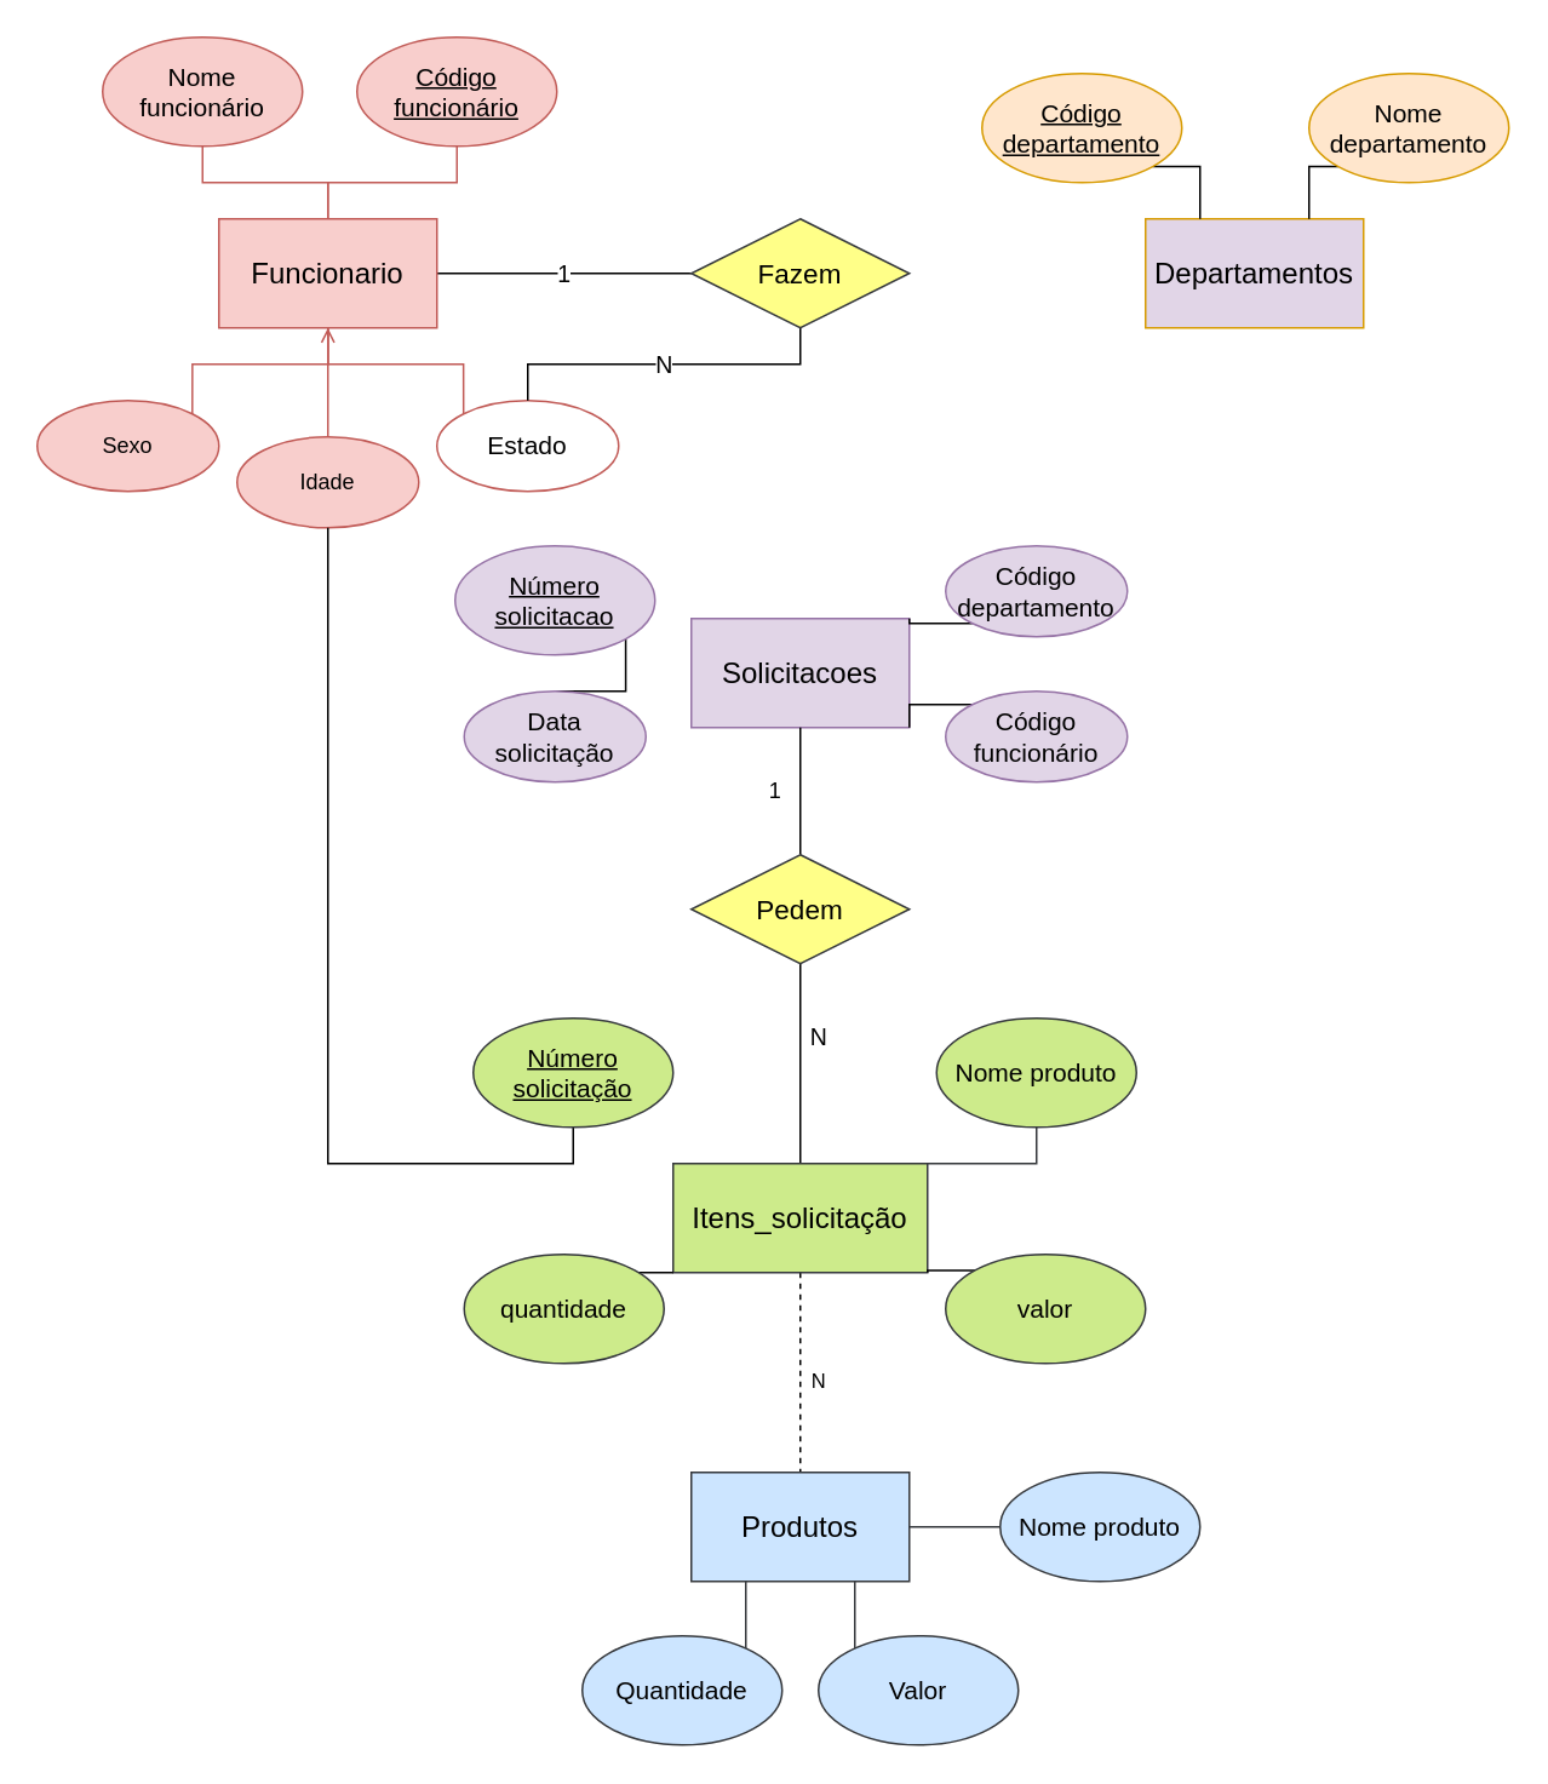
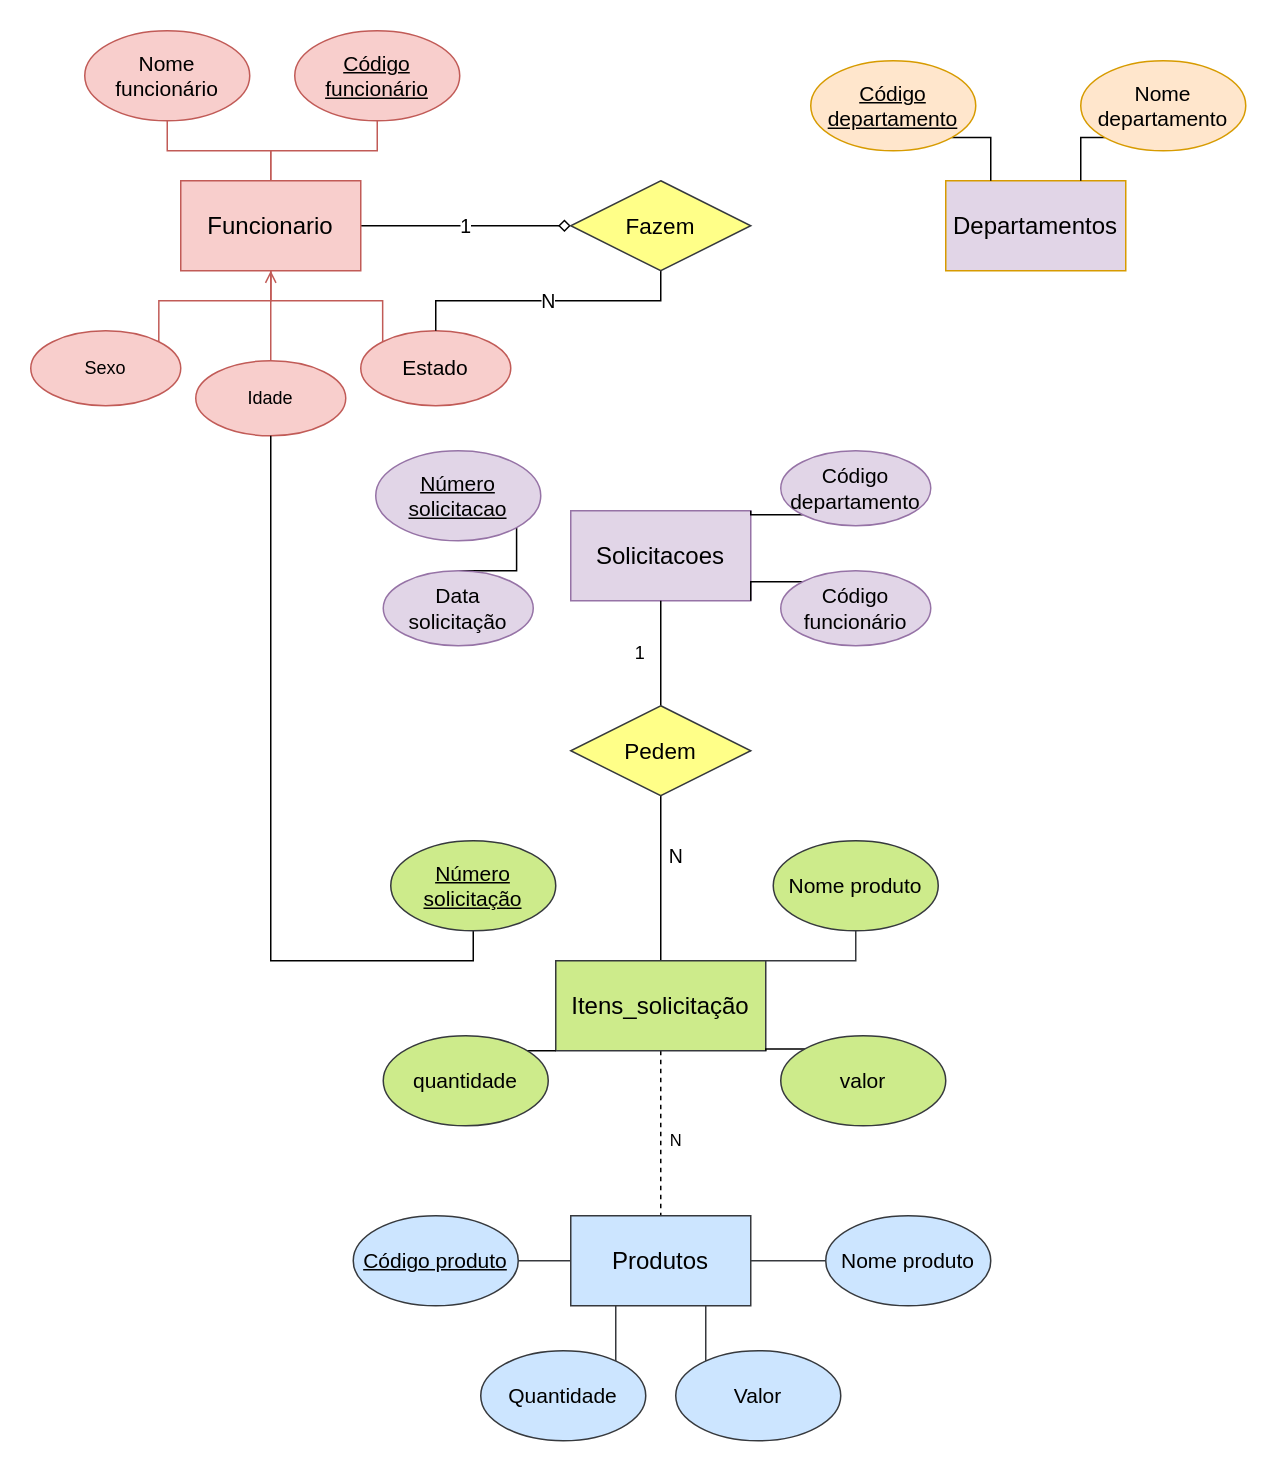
  <mxCell id="0" />
  <mxCell id="1" parent="0" />
- <mxCell id="2" value="1" style="edgeStyle=orthogonalEdgeStyle;rounded=0;orthogonalLoop=1;jettySize=auto;html=1;exitX=1;exitY=0.5;exitDx=0;exitDy=0;entryX=0;entryY=0.5;entryDx=0;entryDy=0;endArrow=none;endFill=0;fontSize=13;" parent="1" source="3" target="29" edge="1"><mxGeometry relative="1" as="geometry"><mxPoint as="offset" /></mxGeometry></mxCell>
+ <mxCell id="2" value="1" style="edgeStyle=orthogonalEdgeStyle;rounded=0;orthogonalLoop=1;jettySize=auto;html=1;exitX=1;exitY=0.5;exitDx=0;exitDy=0;entryX=0;entryY=0.5;entryDx=0;entryDy=0;endArrow=diamond;endFill=0;fontSize=13;" parent="1" source="3" target="29" edge="1"><mxGeometry relative="1" as="geometry"><mxPoint as="offset" /></mxGeometry></mxCell>
  <mxCell id="3" value="Funcionario" style="whiteSpace=wrap;html=1;align=center;fontSize=16;fillColor=#f8cecc;strokeColor=#c15b57;" parent="1" vertex="1"><mxGeometry x="120" y="120" width="120" height="60" as="geometry" /></mxCell>
  <mxCell id="4" style="edgeStyle=orthogonalEdgeStyle;rounded=0;orthogonalLoop=1;jettySize=auto;html=1;exitX=0.5;exitY=1;exitDx=0;exitDy=0;entryX=0.5;entryY=0;entryDx=0;entryDy=0;endArrow=none;endFill=0;fillColor=#f8cecc;strokeColor=#c15b57;" parent="1" source="5" target="3" edge="1"><mxGeometry relative="1" as="geometry" /></mxCell>
  <mxCell id="5" value="Código funcionário" style="ellipse;whiteSpace=wrap;html=1;align=center;fontStyle=4;fontSize=14;fillColor=#f8cecc;strokeColor=#c15b57;" parent="1" vertex="1"><mxGeometry x="196" y="20" width="110" height="60" as="geometry" /></mxCell>
  <mxCell id="6" value="" style="edgeStyle=orthogonalEdgeStyle;rounded=0;orthogonalLoop=1;jettySize=auto;html=1;endArrow=none;endFill=0;fillColor=#f8cecc;strokeColor=#c15b57;" parent="1" source="7" target="3" edge="1"><mxGeometry relative="1" as="geometry" /></mxCell>
  <mxCell id="7" value="Nome funcionário" style="ellipse;whiteSpace=wrap;html=1;align=center;fontStyle=0;fontSize=14;fillColor=#f8cecc;strokeColor=#c15b57;" parent="1" vertex="1"><mxGeometry x="56" y="20" width="110" height="60" as="geometry" /></mxCell>
  <mxCell id="8" style="edgeStyle=orthogonalEdgeStyle;rounded=0;orthogonalLoop=1;jettySize=auto;html=1;exitX=1;exitY=0;exitDx=0;exitDy=0;entryX=0.5;entryY=1;entryDx=0;entryDy=0;endArrow=none;endFill=0;fillColor=#ffcccc;strokeColor=#c15b57;" parent="1" source="9" target="3" edge="1"><mxGeometry relative="1" as="geometry" /></mxCell>
  <mxCell id="9" value="Sexo" style="ellipse;whiteSpace=wrap;html=1;align=center;fontStyle=0;fillColor=#f8cecc;strokeColor=#c15b57;" parent="1" vertex="1"><mxGeometry x="20" y="220" width="100" height="50" as="geometry" /></mxCell>
  <mxCell id="10" style="edgeStyle=orthogonalEdgeStyle;rounded=0;orthogonalLoop=1;jettySize=auto;html=1;exitX=0.5;exitY=0;exitDx=0;exitDy=0;entryX=0.5;entryY=1;entryDx=0;entryDy=0;endArrow=none;endFill=0;fillColor=#f8cecc;strokeColor=#c15b57;" parent="1" source="11" target="3" edge="1"><mxGeometry relative="1" as="geometry" /></mxCell>
  <mxCell id="11" value="Idade" style="ellipse;whiteSpace=wrap;html=1;align=center;fontStyle=0;fillColor=#f8cecc;strokeColor=#c15b57;" parent="1" vertex="1"><mxGeometry x="130" y="240" width="100" height="50" as="geometry" /></mxCell>
  <mxCell id="12" style="edgeStyle=orthogonalEdgeStyle;rounded=0;orthogonalLoop=1;jettySize=auto;html=1;exitX=0;exitY=0;exitDx=0;exitDy=0;entryX=0.5;entryY=1;entryDx=0;entryDy=0;endArrow=open;endFill=0;fillColor=#f8cecc;strokeColor=#c15b57;" parent="1" source="13" target="3" edge="1"><mxGeometry relative="1" as="geometry" /></mxCell>
- <mxCell id="13" value="Estado" style="ellipse;whiteSpace=wrap;html=1;align=center;fontStyle=0;fontSize=14;fillColor=#ffffff;strokeColor=#c15b57;" parent="1" vertex="1"><mxGeometry x="240" y="220" width="100" height="50" as="geometry" /></mxCell>
+ <mxCell id="13" value="Estado" style="ellipse;whiteSpace=wrap;html=1;align=center;fontStyle=0;fontSize=14;fillColor=#f8cecc;strokeColor=#c15b57;" parent="1" vertex="1"><mxGeometry x="240" y="220" width="100" height="50" as="geometry" /></mxCell>
  <mxCell id="14" value="Departamentos" style="whiteSpace=wrap;html=1;align=center;fontSize=16;fillColor=#e1d5e7;strokeColor=#d79b00;" parent="1" vertex="1"><mxGeometry x="630" y="120" width="120" height="60" as="geometry" /></mxCell>
  <mxCell id="15" style="edgeStyle=orthogonalEdgeStyle;rounded=0;orthogonalLoop=1;jettySize=auto;html=1;exitX=0;exitY=1;exitDx=0;exitDy=0;entryX=0.75;entryY=0;entryDx=0;entryDy=0;endArrow=none;endFill=0;" parent="1" source="16" target="14" edge="1"><mxGeometry relative="1" as="geometry" /></mxCell>
  <mxCell id="16" value="Nome departamento" style="ellipse;whiteSpace=wrap;html=1;align=center;fontStyle=0;fontSize=14;fillColor=#ffe6cc;strokeColor=#d79b00;" parent="1" vertex="1"><mxGeometry x="720" y="40" width="110" height="60" as="geometry" /></mxCell>
  <mxCell id="17" style="edgeStyle=orthogonalEdgeStyle;rounded=0;orthogonalLoop=1;jettySize=auto;html=1;exitX=1;exitY=1;exitDx=0;exitDy=0;entryX=0.25;entryY=0;entryDx=0;entryDy=0;endArrow=none;endFill=0;" parent="1" source="18" target="14" edge="1"><mxGeometry relative="1" as="geometry" /></mxCell>
  <mxCell id="18" value="Código departamento" style="ellipse;whiteSpace=wrap;html=1;align=center;fontStyle=4;fontSize=14;fillColor=#ffe6cc;strokeColor=#d79b00;" parent="1" vertex="1"><mxGeometry x="540" y="40" width="110" height="60" as="geometry" /></mxCell>
  <mxCell id="19" value="N" style="edgeStyle=orthogonalEdgeStyle;rounded=0;orthogonalLoop=1;jettySize=auto;html=1;exitX=0.5;exitY=0;exitDx=0;exitDy=0;entryX=1;entryY=0.5;entryDx=0;entryDy=0;endArrow=none;endFill=0;fontSize=13;" parent="1" source="34" target="31" edge="1"><mxGeometry x="-0.3" y="-10" relative="1" as="geometry"><mxPoint x="630" y="500" as="sourcePoint" /><Array as="points"><mxPoint x="440" y="500" /></Array><mxPoint as="offset" /></mxGeometry></mxCell>
  <mxCell id="20" value="Solicitacoes" style="whiteSpace=wrap;html=1;align=center;fontSize=16;fillColor=#e1d5e7;strokeColor=#9673a6;" parent="1" vertex="1"><mxGeometry x="380" y="340" width="120" height="60" as="geometry" /></mxCell>
  <mxCell id="21" style="edgeStyle=orthogonalEdgeStyle;rounded=0;orthogonalLoop=1;jettySize=auto;html=1;exitX=1;exitY=1;exitDx=0;exitDy=0;endArrow=none;endFill=0;" parent="1" source="22" target="23" edge="1"><mxGeometry relative="1" as="geometry" /></mxCell>
  <mxCell id="22" value="Número solicitacao" style="ellipse;whiteSpace=wrap;html=1;align=center;fontStyle=4;fontSize=14;fillColor=#e1d5e7;strokeColor=#9673a6;" parent="1" vertex="1"><mxGeometry x="250" y="300" width="110" height="60" as="geometry" /></mxCell>
  <mxCell id="23" value="Data solicitação" style="ellipse;whiteSpace=wrap;html=1;align=center;fontStyle=0;fontSize=14;fillColor=#e1d5e7;strokeColor=#9673a6;" parent="1" vertex="1"><mxGeometry x="255" y="380" width="100" height="50" as="geometry" /></mxCell>
  <mxCell id="24" style="edgeStyle=orthogonalEdgeStyle;rounded=0;orthogonalLoop=1;jettySize=auto;html=1;exitX=0;exitY=1;exitDx=0;exitDy=0;entryX=1;entryY=0;entryDx=0;entryDy=0;endArrow=none;endFill=0;" parent="1" source="25" target="20" edge="1"><mxGeometry relative="1" as="geometry" /></mxCell>
  <mxCell id="25" value="Código departamento" style="ellipse;whiteSpace=wrap;html=1;align=center;fontStyle=0;fontSize=14;fillColor=#e1d5e7;strokeColor=#9673a6;" parent="1" vertex="1"><mxGeometry x="520" y="300" width="100" height="50" as="geometry" /></mxCell>
  <mxCell id="26" style="edgeStyle=orthogonalEdgeStyle;rounded=0;orthogonalLoop=1;jettySize=auto;html=1;exitX=0;exitY=0;exitDx=0;exitDy=0;entryX=1;entryY=1;entryDx=0;entryDy=0;endArrow=none;endFill=0;" parent="1" source="27" target="20" edge="1"><mxGeometry relative="1" as="geometry" /></mxCell>
  <mxCell id="27" value="Código funcionário" style="ellipse;whiteSpace=wrap;html=1;align=center;fontStyle=0;fontSize=14;fillColor=#e1d5e7;strokeColor=#9673a6;" parent="1" vertex="1"><mxGeometry x="520" y="380" width="100" height="50" as="geometry" /></mxCell>
  <mxCell id="28" value="N" style="edgeStyle=orthogonalEdgeStyle;rounded=0;orthogonalLoop=1;jettySize=auto;html=1;exitX=0.5;exitY=1;exitDx=0;exitDy=0;endArrow=none;endFill=0;fontSize=13;" parent="1" source="29" target="13" edge="1"><mxGeometry relative="1" as="geometry" /></mxCell>
  <mxCell id="29" value="Fazem" style="shape=rhombus;perimeter=rhombusPerimeter;whiteSpace=wrap;html=1;align=center;fillColor=#ffff88;strokeColor=#36393d;fontSize=15;" parent="1" vertex="1"><mxGeometry x="380" y="120" width="120" height="60" as="geometry" /></mxCell>
  <mxCell id="30" style="edgeStyle=orthogonalEdgeStyle;rounded=0;orthogonalLoop=1;jettySize=auto;html=1;exitX=0.5;exitY=0;exitDx=0;exitDy=0;entryX=0.5;entryY=1;entryDx=0;entryDy=0;endArrow=none;endFill=0;" parent="1" source="31" target="20" edge="1"><mxGeometry relative="1" as="geometry" /></mxCell>
  <mxCell id="31" value="Pedem" style="shape=rhombus;perimeter=rhombusPerimeter;whiteSpace=wrap;html=1;align=center;fillColor=#ffff88;strokeColor=#36393d;fontSize=15;" parent="1" vertex="1"><mxGeometry x="380" y="470" width="120" height="60" as="geometry" /></mxCell>
  <mxCell id="32" value="1" style="text;html=1;align=center;verticalAlign=middle;resizable=0;points=[];autosize=1;strokeColor=none;fillColor=none;" parent="1" vertex="1"><mxGeometry x="411" y="420" width="30" height="30" as="geometry" /></mxCell>
  <mxCell id="33" value="N" style="edgeStyle=orthogonalEdgeStyle;rounded=0;orthogonalLoop=1;jettySize=auto;html=1;exitX=0.5;exitY=1;exitDx=0;exitDy=0;entryX=0.5;entryY=0;entryDx=0;entryDy=0;endArrow=none;endFill=0;dashed=1;" parent="1" source="34" target="39" edge="1"><mxGeometry x="0.091" y="10" relative="1" as="geometry"><mxPoint as="offset" /></mxGeometry></mxCell>
  <mxCell id="34" value="Itens_solicitação" style="whiteSpace=wrap;html=1;align=center;fontSize=16;fillColor=#cdeb8b;strokeColor=#36393d;" parent="1" vertex="1"><mxGeometry x="370" y="640" width="140" height="60" as="geometry" /></mxCell>
  <mxCell id="35" style="edgeStyle=orthogonalEdgeStyle;rounded=0;orthogonalLoop=1;jettySize=auto;html=1;exitX=0.5;exitY=1;exitDx=0;exitDy=0;entryX=1;entryY=0;entryDx=0;entryDy=0;endArrow=none;endFill=0;fillColor=#cdeb8b;strokeColor=#36393d;exitPerimeter=0;" parent="1" source="36" target="34" edge="1"><mxGeometry relative="1" as="geometry" /></mxCell>
  <mxCell id="36" value="Nome produto" style="ellipse;whiteSpace=wrap;html=1;align=center;fontStyle=0;fontSize=14;fillColor=#cdeb8b;strokeColor=#36393d;" parent="1" vertex="1"><mxGeometry x="515" y="560" width="110" height="60" as="geometry" /></mxCell>
  <mxCell id="37" style="edgeStyle=orthogonalEdgeStyle;rounded=0;orthogonalLoop=1;jettySize=auto;html=1;exitX=0.5;exitY=1;exitDx=0;exitDy=0;endArrow=none;endFill=0;" parent="1" source="38" target="11" edge="1"><mxGeometry relative="1" as="geometry" /></mxCell>
  <mxCell id="38" value="Número solicitação" style="ellipse;whiteSpace=wrap;html=1;align=center;fontStyle=4;fontSize=14;fillColor=#cdeb8b;strokeColor=#36393d;" parent="1" vertex="1"><mxGeometry x="260" y="560" width="110" height="60" as="geometry" /></mxCell>
  <mxCell id="39" value="Produtos" style="whiteSpace=wrap;html=1;align=center;fontSize=16;fillColor=#cce5ff;strokeColor=#36393d;" parent="1" vertex="1"><mxGeometry x="380" y="810" width="120" height="60" as="geometry" /></mxCell>
  <mxCell id="40" style="edgeStyle=orthogonalEdgeStyle;rounded=0;orthogonalLoop=1;jettySize=auto;html=1;exitX=0;exitY=0.5;exitDx=0;exitDy=0;entryX=1;entryY=0.5;entryDx=0;entryDy=0;endArrow=none;endFill=0;fillColor=#cce5ff;strokeColor=#36393d;" parent="1" source="41" target="39" edge="1"><mxGeometry relative="1" as="geometry" /></mxCell>
  <mxCell id="41" value="Nome produto" style="ellipse;whiteSpace=wrap;html=1;align=center;fontStyle=0;fontSize=14;fillColor=#cce5ff;strokeColor=#36393d;" parent="1" vertex="1"><mxGeometry x="550" y="810" width="110" height="60" as="geometry" /></mxCell>
+ <mxCell id="42" style="edgeStyle=orthogonalEdgeStyle;rounded=0;orthogonalLoop=1;jettySize=auto;html=1;exitX=1;exitY=0.5;exitDx=0;exitDy=0;entryX=0;entryY=0.5;entryDx=0;entryDy=0;endArrow=none;endFill=0;fillColor=#cce5ff;strokeColor=#36393d;" parent="1" source="43" target="39" edge="1"><mxGeometry relative="1" as="geometry" /></mxCell>
+ <mxCell id="43" value="Código produto" style="ellipse;whiteSpace=wrap;html=1;align=center;fontStyle=4;fontSize=14;fillColor=#cce5ff;strokeColor=#36393d;" parent="1" vertex="1"><mxGeometry x="235" y="810" width="110" height="60" as="geometry" /></mxCell>
  <mxCell id="44" style="edgeStyle=orthogonalEdgeStyle;rounded=0;orthogonalLoop=1;jettySize=auto;html=1;exitX=1;exitY=0;exitDx=0;exitDy=0;entryX=0.25;entryY=1;entryDx=0;entryDy=0;endArrow=none;endFill=0;fillColor=#cce5ff;strokeColor=#36393d;" parent="1" source="45" target="39" edge="1"><mxGeometry relative="1" as="geometry" /></mxCell>
  <mxCell id="45" value="Quantidade" style="ellipse;whiteSpace=wrap;html=1;align=center;fontStyle=0;fontSize=14;fillColor=#cce5ff;strokeColor=#36393d;" parent="1" vertex="1"><mxGeometry x="320" y="900" width="110" height="60" as="geometry" /></mxCell>
  <mxCell id="46" style="edgeStyle=orthogonalEdgeStyle;rounded=0;orthogonalLoop=1;jettySize=auto;html=1;exitX=0;exitY=0;exitDx=0;exitDy=0;entryX=0.75;entryY=1;entryDx=0;entryDy=0;endArrow=none;endFill=0;fillColor=#cce5ff;strokeColor=#36393d;" parent="1" source="47" target="39" edge="1"><mxGeometry relative="1" as="geometry" /></mxCell>
  <mxCell id="47" value="Valor" style="ellipse;whiteSpace=wrap;html=1;align=center;fontStyle=0;fontSize=14;fillColor=#cce5ff;strokeColor=#36393d;" parent="1" vertex="1"><mxGeometry x="450" y="900" width="110" height="60" as="geometry" /></mxCell>
  <mxCell id="48" style="edgeStyle=orthogonalEdgeStyle;rounded=0;orthogonalLoop=1;jettySize=auto;html=1;exitX=1;exitY=0;exitDx=0;exitDy=0;entryX=0;entryY=1;entryDx=0;entryDy=0;endArrow=none;endFill=0;" edge="1" parent="1" source="49" target="34"><mxGeometry relative="1" as="geometry"><Array as="points"><mxPoint x="349" y="700" /></Array></mxGeometry></mxCell>
  <mxCell id="49" value="quantidade" style="ellipse;whiteSpace=wrap;html=1;align=center;fontStyle=0;fontSize=14;fillColor=#cdeb8b;strokeColor=#36393d;" vertex="1" parent="1"><mxGeometry x="255" y="690" width="110" height="60" as="geometry" /></mxCell>
  <mxCell id="50" style="edgeStyle=orthogonalEdgeStyle;rounded=0;orthogonalLoop=1;jettySize=auto;html=1;exitX=0;exitY=0;exitDx=0;exitDy=0;entryX=1;entryY=1;entryDx=0;entryDy=0;endArrow=none;endFill=0;" edge="1" parent="1" source="51" target="34"><mxGeometry relative="1" as="geometry" /></mxCell>
  <mxCell id="51" value="valor" style="ellipse;whiteSpace=wrap;html=1;align=center;fontStyle=0;fontSize=14;fillColor=#cdeb8b;strokeColor=#36393d;" vertex="1" parent="1"><mxGeometry x="520" y="690" width="110" height="60" as="geometry" /></mxCell>
